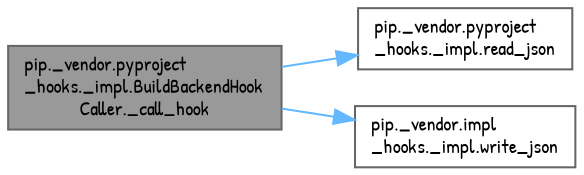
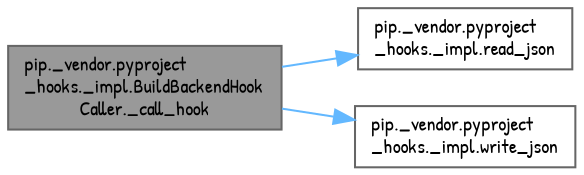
  digraph {
    rankdir=LR
    fontname="Patrick Hand"
    node [color=grey40 fillcolor=white fontname="Patrick Hand" fontsize=10 shape=box style=filled]
    edge [color=steelblue1 fontname="Patrick Hand" fontsize=10 labelfontname=Helvetica labelfontsize=10 style=solid]
    n1 [color=gray40 fillcolor=grey60 fontcolor=black height=0.2 label="pip._vendor.pyproject\l_hooks._impl.BuildBackendHook\lCaller._call_hook" width=0.4]
    n2 [height=0.2 label="pip._vendor.pyproject\l_hooks._impl.read_json" width=0.4]
-   n3 [height=0.2 label="pip._vendor.impl\l_hooks._impl.write_json" width=0.4]
+   n3 [height=0.2 label="pip._vendor.pyproject\l_hooks._impl.write_json" width=0.4]
    n1 -> n2
    n1 -> n3
  }
